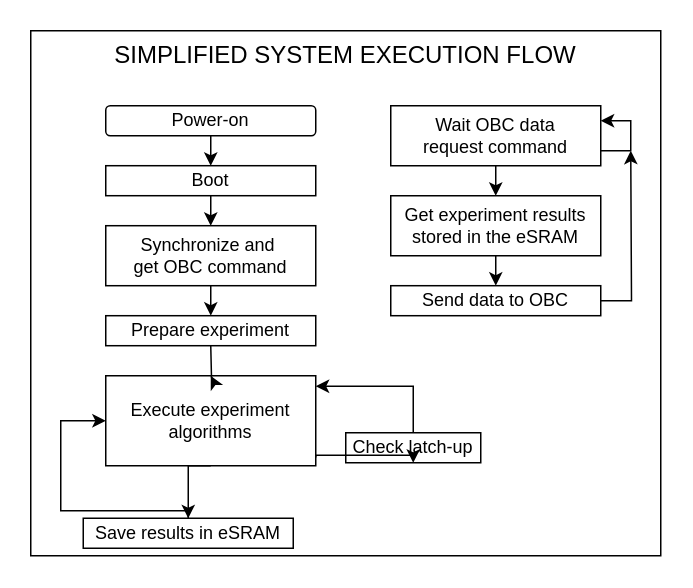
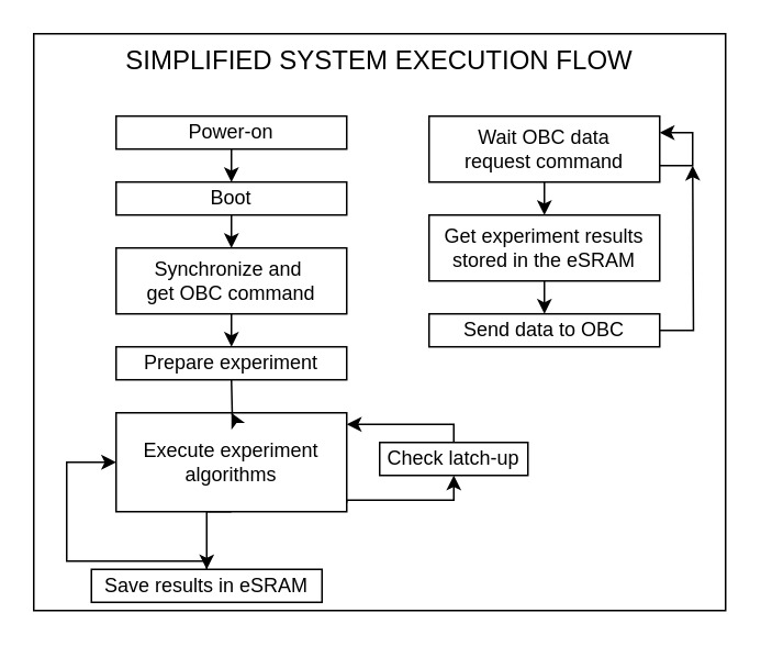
  <mxCell id="0" />
  <mxCell id="1" parent="0" />
  <mxCell id="2" value="SIMPLIFIED SYSTEM EXECUTION FLOW" style="rounded=0;whiteSpace=wrap;html=1;fillColor=none;fontSize=16;strokeWidth=1;perimeterSpacing=0;verticalAlign=top;" vertex="1" parent="1"><mxGeometry x="20" y="20" width="420" height="350" as="geometry" /></mxCell>
  <mxCell id="3" value="" style="edgeStyle=orthogonalEdgeStyle;rounded=0;orthogonalLoop=1;jettySize=auto;html=1;entryX=0.5;entryY=0;entryDx=0;entryDy=0;" edge="1" parent="1" source="4"><mxGeometry relative="1" as="geometry"><mxPoint x="140" y="149.97" as="targetPoint" /></mxGeometry></mxCell>
  <mxCell id="4" value="Boot" style="rounded=0;whiteSpace=wrap;html=1;fillColor=none;" vertex="1" parent="1"><mxGeometry x="70" y="109.97" width="140" height="20" as="geometry" /></mxCell>
  <mxCell id="5" value="" style="edgeStyle=orthogonalEdgeStyle;rounded=0;orthogonalLoop=1;jettySize=auto;html=1;" edge="1" parent="1" target="7"><mxGeometry relative="1" as="geometry"><mxPoint x="140" y="230" as="sourcePoint" /></mxGeometry></mxCell>
  <mxCell id="6" value="&lt;span&gt;Synchronize and&amp;nbsp;&lt;/span&gt;&lt;br&gt;&lt;span&gt;get OBC command&lt;/span&gt;" style="rounded=0;whiteSpace=wrap;html=1;fillColor=none;" vertex="1" parent="1"><mxGeometry x="70" y="149.97" width="140" height="40" as="geometry" /></mxCell>
  <mxCell id="7" value="Execute experiment algorithms" style="rounded=0;whiteSpace=wrap;html=1;fillColor=none;" vertex="1" parent="1"><mxGeometry x="70" y="250" width="140" height="60" as="geometry" /></mxCell>
- <mxCell id="8" value="Check latch-up" style="rounded=0;whiteSpace=wrap;html=1;fillColor=none;" vertex="1" parent="1"><mxGeometry x="230" y="288" width="90" height="20" as="geometry" /></mxCell>
+ <mxCell id="8" value="Check latch-up" style="rounded=0;whiteSpace=wrap;html=1;fillColor=none;" vertex="1" parent="1"><mxGeometry x="230" y="268" width="90" height="20" as="geometry" /></mxCell>
  <mxCell id="9" value="" style="edgeStyle=orthogonalEdgeStyle;rounded=0;orthogonalLoop=1;jettySize=auto;html=1;exitX=0.5;exitY=0;exitDx=0;exitDy=0;" edge="1" parent="1" source="8" target="7"><mxGeometry relative="1" as="geometry"><mxPoint x="275" y="267" as="sourcePoint" /><mxPoint x="209.86" y="258.52" as="targetPoint" /><Array as="points"><mxPoint x="275" y="257" /></Array></mxGeometry></mxCell>
  <mxCell id="10" value="" style="edgeStyle=orthogonalEdgeStyle;rounded=0;orthogonalLoop=1;jettySize=auto;html=1;entryX=0.5;entryY=1;entryDx=0;entryDy=0;exitX=0.999;exitY=0.192;exitDx=0;exitDy=0;exitPerimeter=0;" edge="1" parent="1" target="8"><mxGeometry relative="1" as="geometry"><mxPoint x="210" y="304.52" as="sourcePoint" /><mxPoint x="275" y="293" as="targetPoint" /><Array as="points"><mxPoint x="210" y="303" /><mxPoint x="275" y="303" /></Array></mxGeometry></mxCell>
  <mxCell id="11" value="" style="edgeStyle=orthogonalEdgeStyle;rounded=0;orthogonalLoop=1;jettySize=auto;html=1;entryX=0.5;entryY=0;entryDx=0;entryDy=0;" edge="1" parent="1" target="13"><mxGeometry relative="1" as="geometry"><mxPoint x="140" y="310" as="sourcePoint" /></mxGeometry></mxCell>
  <mxCell id="12" value="" style="edgeStyle=orthogonalEdgeStyle;rounded=0;orthogonalLoop=1;jettySize=auto;html=1;" edge="1" parent="1" source="13"><mxGeometry relative="1" as="geometry"><mxPoint x="70" y="280" as="targetPoint" /><Array as="points"><mxPoint x="40" y="340" /><mxPoint x="40" y="280" /><mxPoint x="70" y="280" /></Array></mxGeometry></mxCell>
  <mxCell id="13" value="Save results in eSRAM" style="rounded=0;whiteSpace=wrap;html=1;fillColor=none;" vertex="1" parent="1"><mxGeometry x="55" y="345" width="140" height="20" as="geometry" /></mxCell>
  <mxCell id="14" style="edgeStyle=orthogonalEdgeStyle;rounded=0;orthogonalLoop=1;jettySize=auto;html=1;exitX=1;exitY=0.75;exitDx=0;exitDy=0;entryX=1;entryY=0.25;entryDx=0;entryDy=0;" edge="1" parent="1" source="15" target="15"><mxGeometry relative="1" as="geometry"><mxPoint x="410" y="130" as="sourcePoint" /><Array as="points"><mxPoint x="420" y="100" /><mxPoint x="420" y="80" /></Array></mxGeometry></mxCell>
  <mxCell id="15" value="Wait OBC data &lt;br&gt;request command" style="rounded=0;whiteSpace=wrap;html=1;fillColor=none;" vertex="1" parent="1"><mxGeometry x="260" y="70" width="140" height="40" as="geometry" /></mxCell>
  <mxCell id="16" value="" style="edgeStyle=orthogonalEdgeStyle;rounded=0;orthogonalLoop=1;jettySize=auto;html=1;" edge="1" parent="1" source="17"><mxGeometry relative="1" as="geometry"><mxPoint x="140" y="109.97" as="targetPoint" /></mxGeometry></mxCell>
- <mxCell id="17" value="Power-on" style="whiteSpace=wrap;html=1;fillColor=none;rounded=1;" vertex="1" parent="1"><mxGeometry x="70" y="69.97" width="140" height="20" as="geometry" /></mxCell>
+ <mxCell id="17" value="Power-on" style="rounded=0;whiteSpace=wrap;html=1;fillColor=none;" vertex="1" parent="1"><mxGeometry x="70" y="69.97" width="140" height="20" as="geometry" /></mxCell>
  <mxCell id="18" value="Get experiment results stored in the eSRAM" style="rounded=0;whiteSpace=wrap;html=1;fillColor=none;" vertex="1" parent="1"><mxGeometry x="260" y="130" width="140" height="40" as="geometry" /></mxCell>
  <mxCell id="19" value="" style="edgeStyle=orthogonalEdgeStyle;rounded=0;orthogonalLoop=1;jettySize=auto;html=1;" edge="1" parent="1"><mxGeometry relative="1" as="geometry"><mxPoint x="330" y="130" as="targetPoint" /><mxPoint x="330" y="110" as="sourcePoint" /></mxGeometry></mxCell>
  <mxCell id="20" value="" style="edgeStyle=orthogonalEdgeStyle;rounded=0;orthogonalLoop=1;jettySize=auto;html=1;" edge="1" parent="1" source="21"><mxGeometry relative="1" as="geometry"><mxPoint x="420" y="100" as="targetPoint" /></mxGeometry></mxCell>
  <mxCell id="21" value="Send data to OBC" style="rounded=0;whiteSpace=wrap;html=1;fillColor=none;" vertex="1" parent="1"><mxGeometry x="260" y="189.97" width="140" height="20" as="geometry" /></mxCell>
  <mxCell id="22" value="" style="edgeStyle=orthogonalEdgeStyle;rounded=0;orthogonalLoop=1;jettySize=auto;html=1;" edge="1" parent="1"><mxGeometry relative="1" as="geometry"><mxPoint x="330" y="189.97" as="targetPoint" /><mxPoint x="330" y="169.97" as="sourcePoint" /></mxGeometry></mxCell>
  <mxCell id="23" value="Prepare experiment" style="rounded=0;whiteSpace=wrap;html=1;fillColor=none;" vertex="1" parent="1"><mxGeometry x="70" y="209.97" width="140" height="20" as="geometry" /></mxCell>
  <mxCell id="24" value="" style="edgeStyle=orthogonalEdgeStyle;rounded=0;orthogonalLoop=1;jettySize=auto;html=1;" edge="1" parent="1"><mxGeometry relative="1" as="geometry"><mxPoint x="140" y="209.97" as="targetPoint" /><mxPoint x="140" y="189.97" as="sourcePoint" /></mxGeometry></mxCell>
